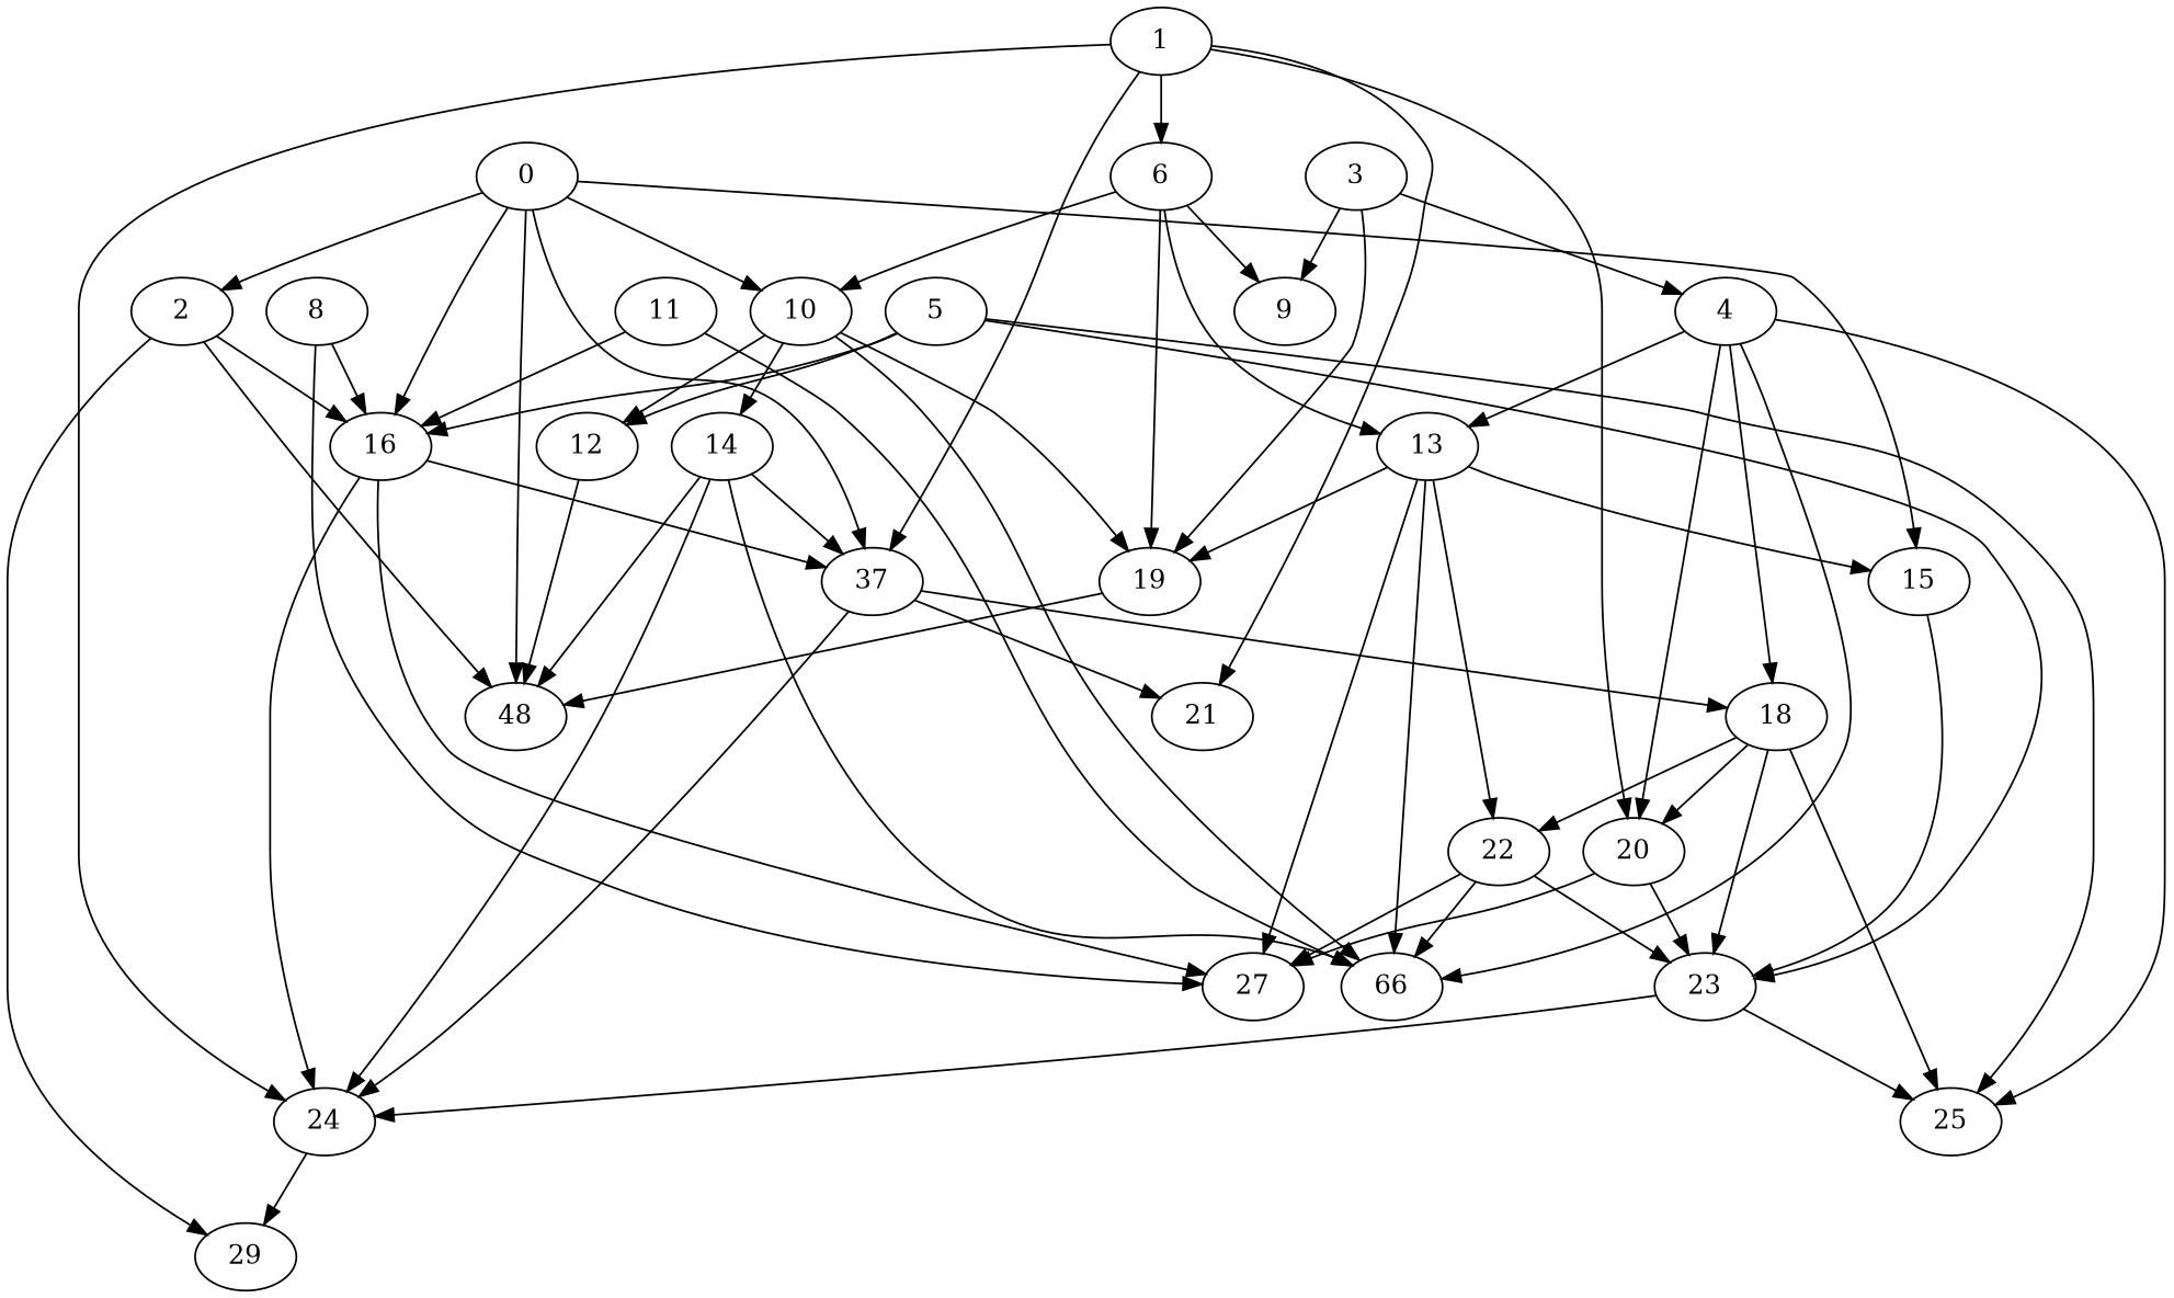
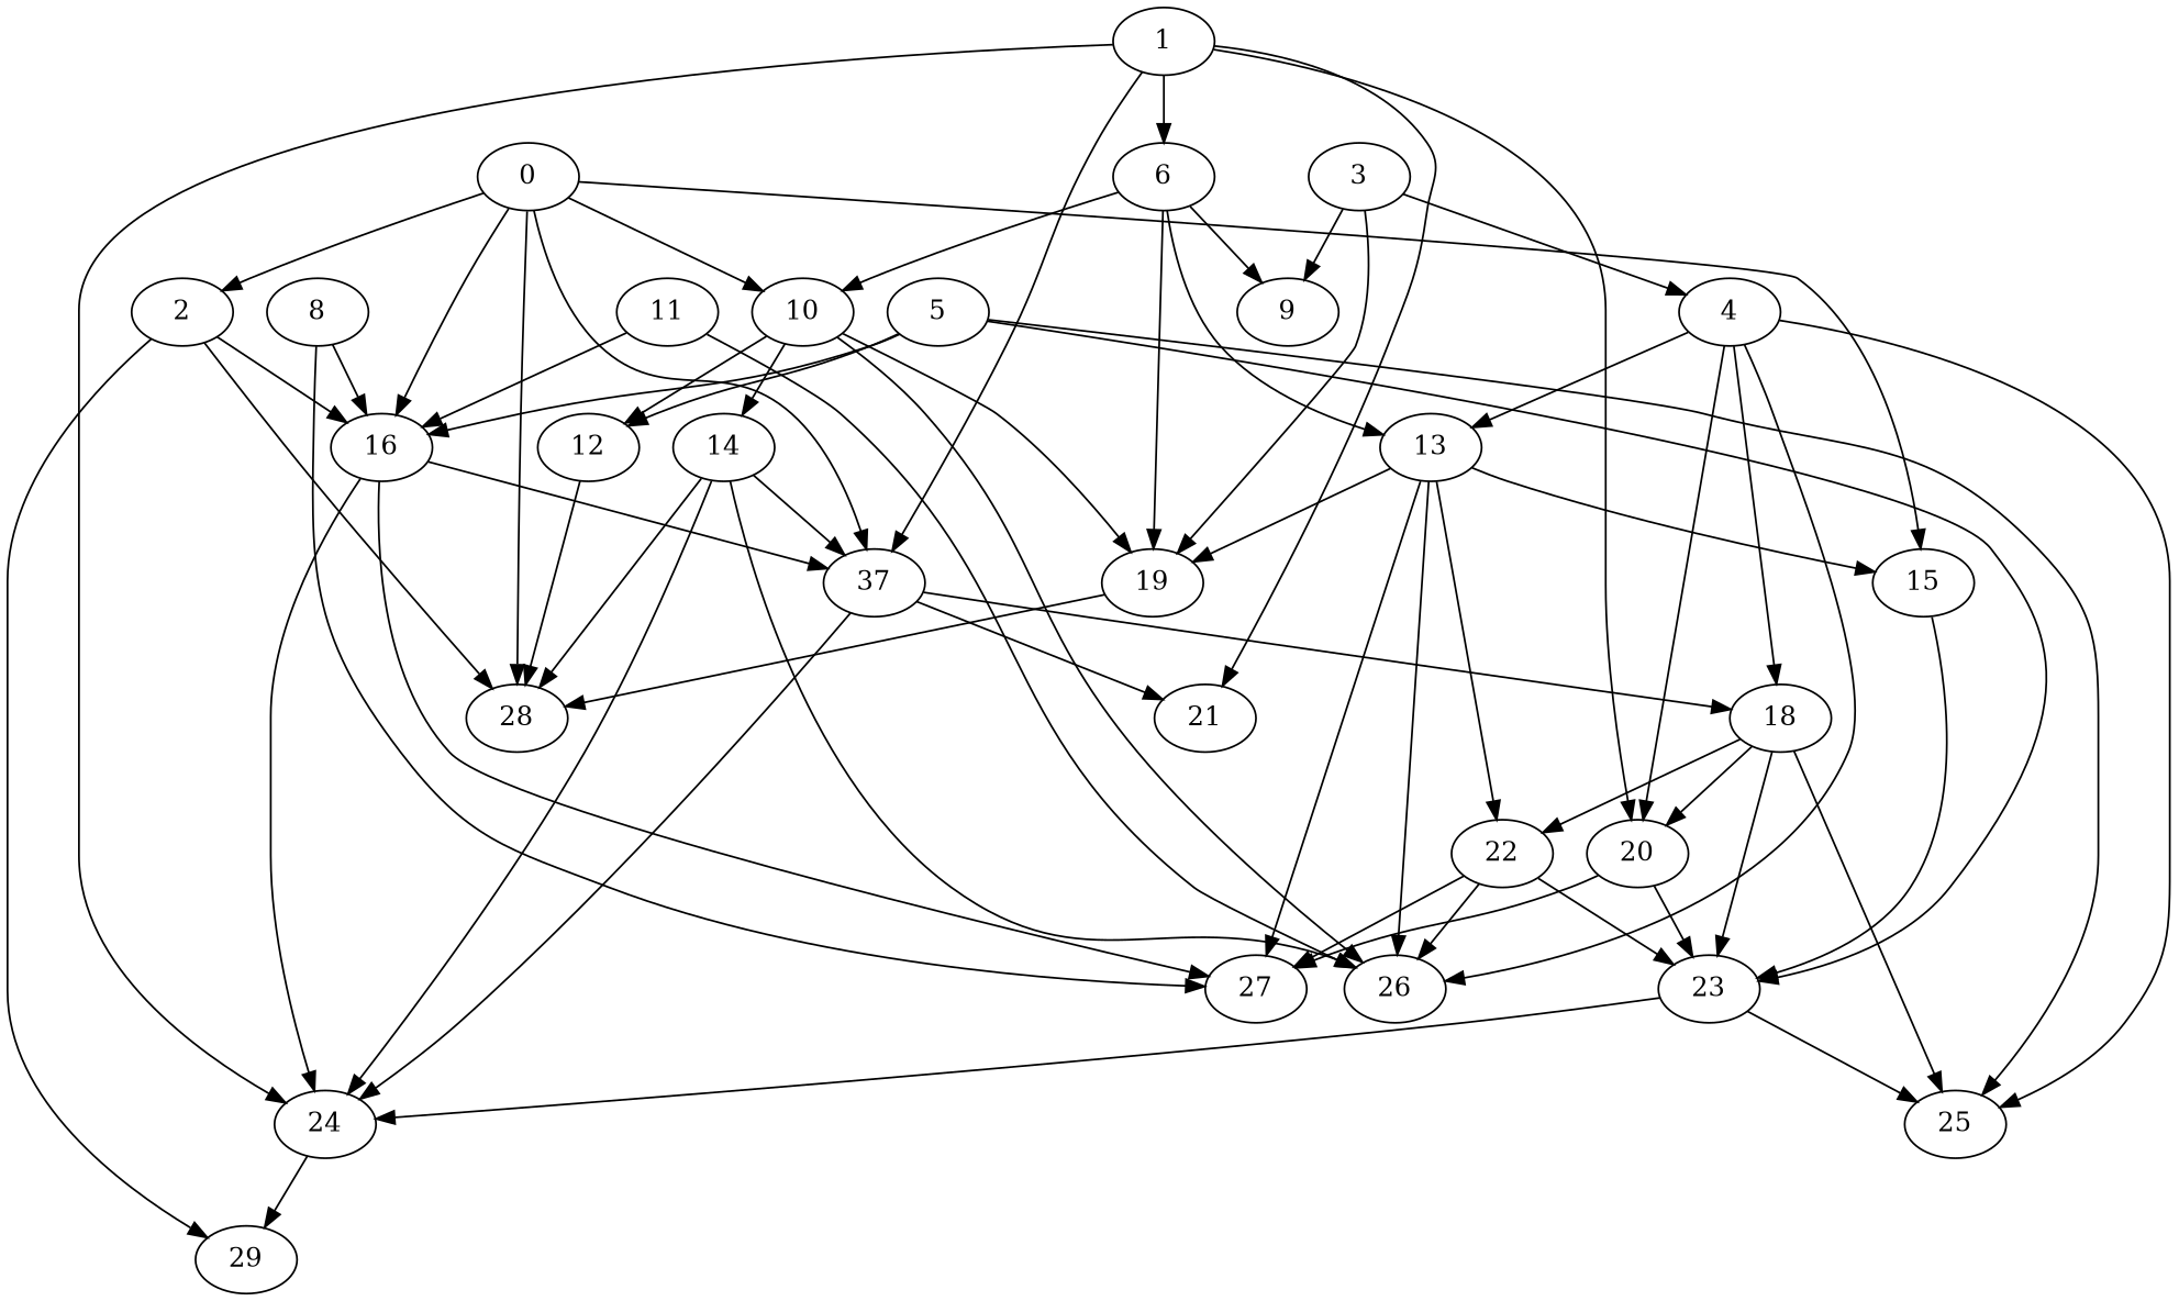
  digraph {
    node [Weight=79]
    edge [Weight=4]
    0 [Weight=184]
    2 [Weight=237]
    10 [Weight=184]
    16 [Weight=184]
    n5 [Weight=131 label=37]
    15 [Weight=105]
-   28 [Weight=237 label=48]
+   28 [Weight=237]
    29 [Weight=237]
-   26 [Weight=158 label=66]
+   26 [Weight=158]
    12 [Weight=131]
    19 [Weight=131]
    14 [Weight=53]
    24 [Weight=237]
    27 [Weight=263]
    18
    21
    23 [Weight=263]
    11
    25 [Weight=53]
    20 [Weight=263]
    22 [Weight=53]
    5 [Weight=210]
    1
    6 [Weight=53]
    13 [Weight=105]
    9 [Weight=105]
    8 [Weight=158]
    3
    4 [Weight=105]
    0 -> 2 [Weight=5]
    0 -> 10 [Weight=9]
    0 -> 16 [Weight=10]
    0 -> n5 [Weight=10]
    0 -> 15 [Weight=3]
    0 -> 28
    2 -> 16
    2 -> 28 [Weight=7]
    2 -> 29 [Weight=5]
    10 -> 26 [Weight=10]
    10 -> 12 [Weight=3]
    10 -> 19 [Weight=10]
    10 -> 14 [Weight=9]
    16 -> n5
    16 -> 24 [Weight=10]
    16 -> 27 [Weight=10]
    n5 -> 24 [Weight=3]
    n5 -> 18 [Weight=9]
    n5 -> 21 [Weight=10]
    15 -> 23 [Weight=3]
    12 -> 28 [Weight=5]
    19 -> 28 [Weight=3]
    14 -> n5 [Weight=7]
    14 -> 28 [Weight=5]
    14 -> 26 [Weight=6]
    14 -> 24 [Weight=6]
    24 -> 29 [Weight=6]
    18 -> 23 [Weight=8]
    18 -> 25 [Weight=2]
    18 -> 20
    18 -> 22 [Weight=8]
    23 -> 24
    23 -> 25 [Weight=6]
    11 -> 16 [Weight=10]
    11 -> 26 [Weight=6]
    20 -> 27 [Weight=3]
    20 -> 23 [Weight=8]
    22 -> 26 [Weight=8]
    22 -> 27 [Weight=9]
    22 -> 23 [Weight=5]
    5 -> 16 [Weight=2]
    5 -> 12
    5 -> 23 [Weight=5]
    5 -> 25
    1 -> n5 [Weight=2]
    1 -> 24 [Weight=6]
    1 -> 21 [Weight=8]
    1 -> 20 [Weight=6]
    1 -> 6 [Weight=2]
    6 -> 10 [Weight=9]
    6 -> 19
    6 -> 13 [Weight=9]
    6 -> 9 [Weight=3]
    13 -> 15 [Weight=2]
    13 -> 26
    13 -> 19 [Weight=9]
    13 -> 27 [Weight=10]
    13 -> 22
    8 -> 16 [Weight=9]
    8 -> 27
    3 -> 19 [Weight=7]
    3 -> 9 [Weight=3]
    3 -> 4
    4 -> 26 [Weight=8]
    4 -> 18 [Weight=6]
    4 -> 25
    4 -> 20 [Weight=8]
    4 -> 13 [Weight=10]
  }
